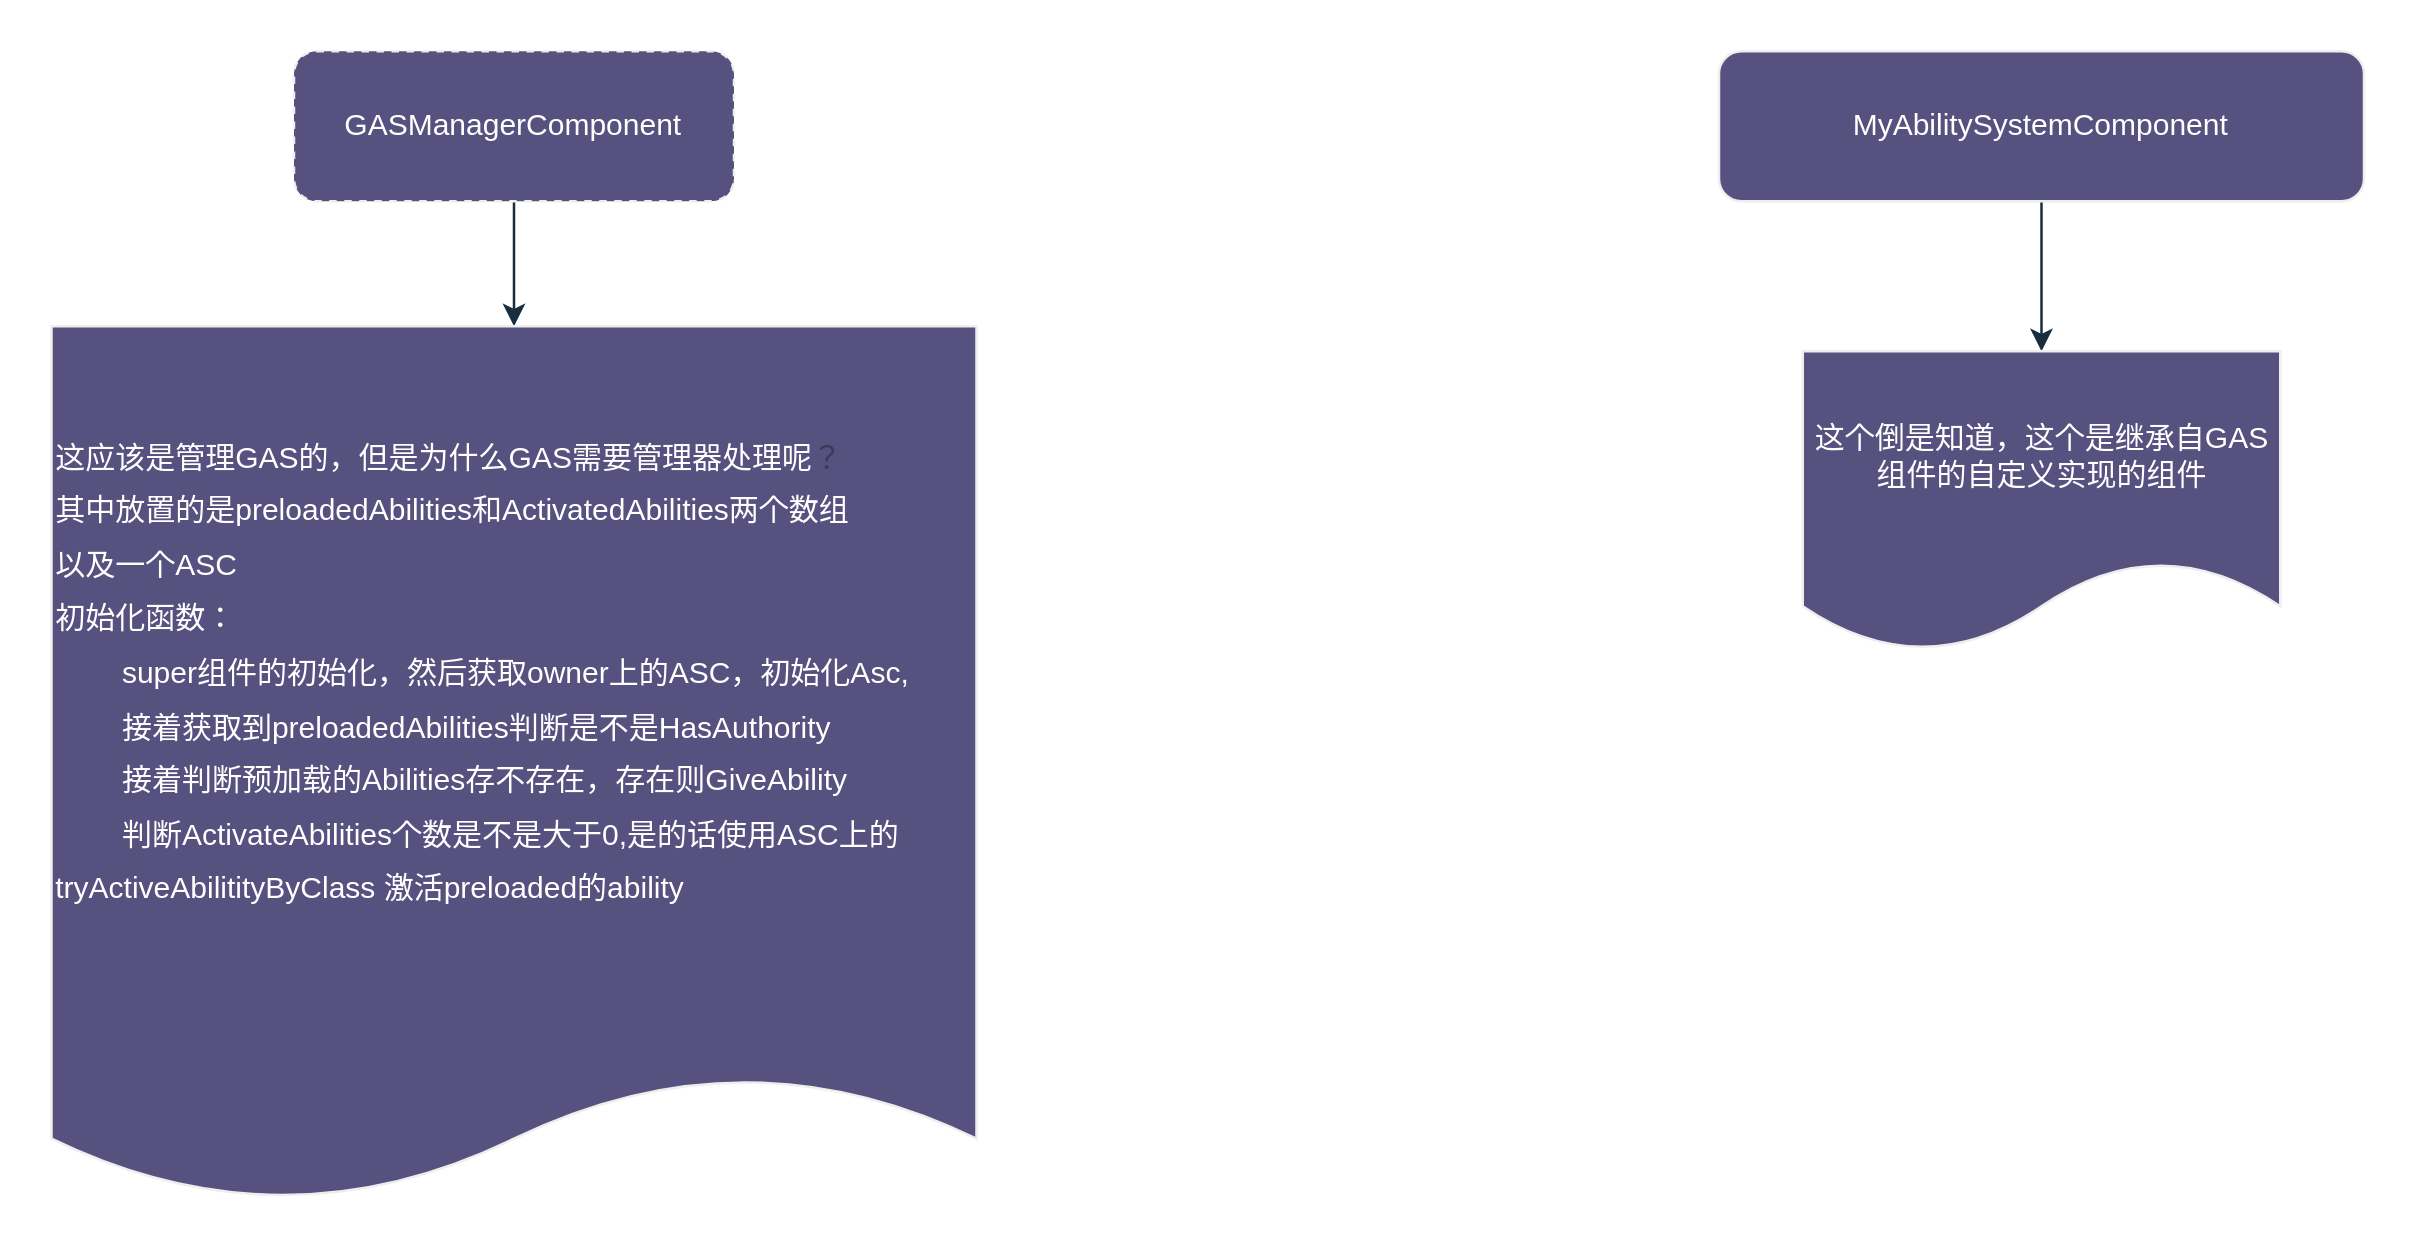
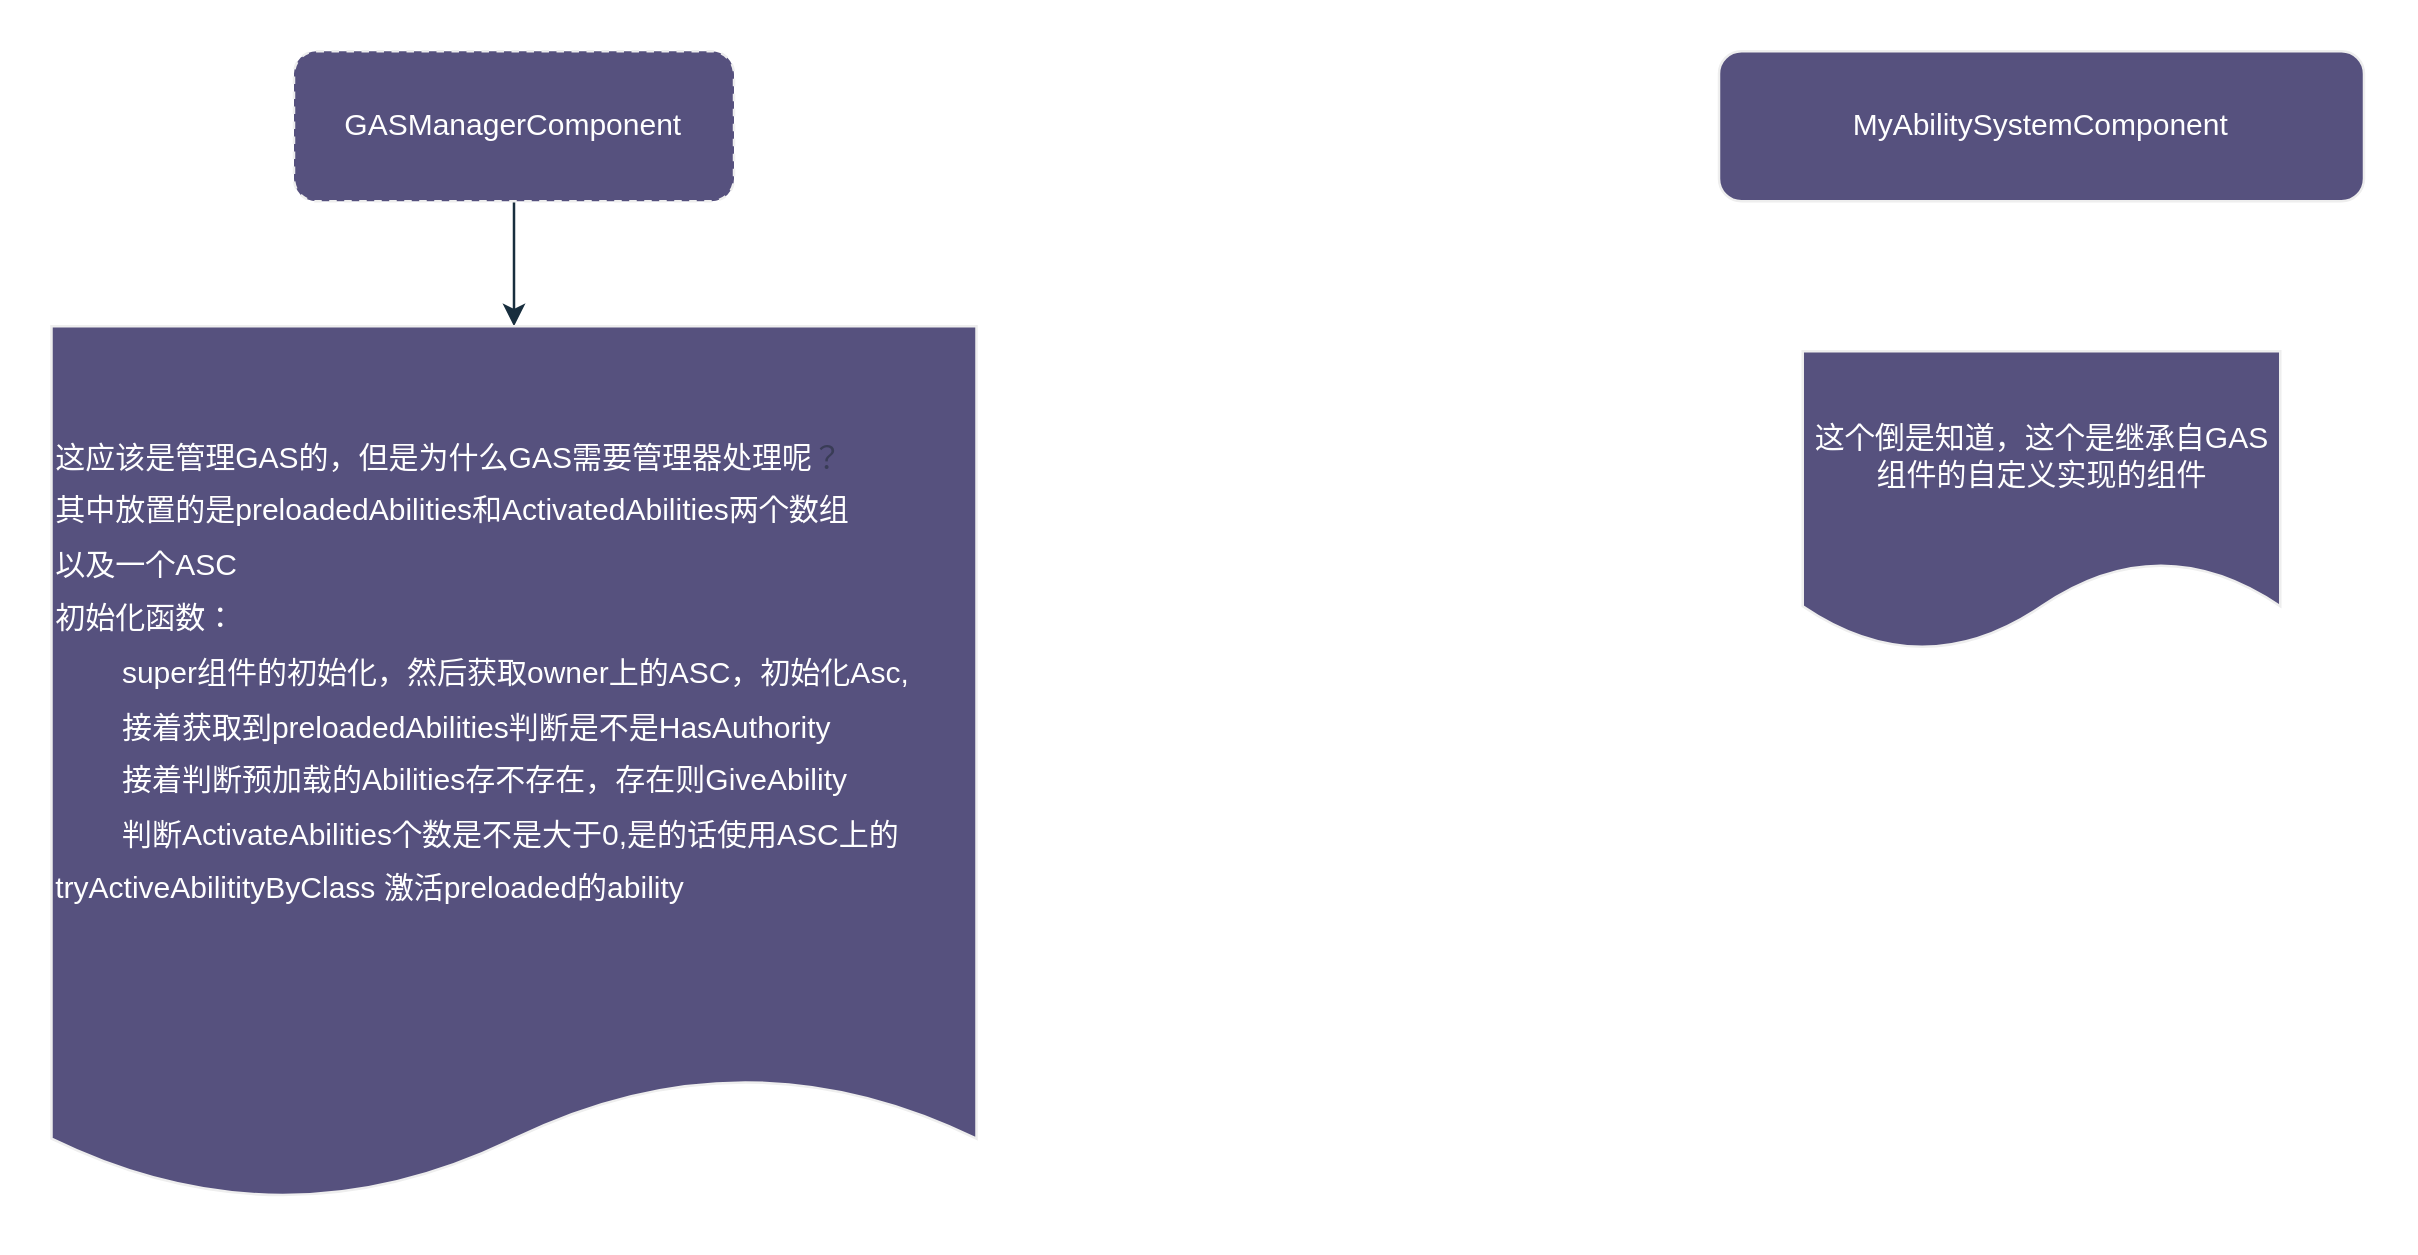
  <mxCell id="0" />
  <mxCell id="1" parent="0" />
  <mxCell id="2" value="" style="edgeStyle=orthogonalEdgeStyle;rounded=1;orthogonalLoop=1;jettySize=auto;html=1;strokeColor=#182E3E;fontColor=default;labelBackgroundColor=none;" edge="1" parent="1" source="3" target="6"><mxGeometry relative="1" as="geometry" /></mxCell>
  <mxCell id="3" value="GASManagerComponent" style="rounded=1;whiteSpace=wrap;html=1;strokeColor=#EEEEEE;fontColor=#FFFFFF;fillColor=#56517E;labelBackgroundColor=none;dashed=1;" vertex="1" parent="1"><mxGeometry x="117" y="20" width="176" height="60" as="geometry" /></mxCell>
- <mxCell id="4" value="" style="edgeStyle=orthogonalEdgeStyle;rounded=1;orthogonalLoop=1;jettySize=auto;html=1;strokeColor=#182E3E;fontColor=default;labelBackgroundColor=none;" edge="1" parent="1" source="5" target="7"><mxGeometry relative="1" as="geometry" /></mxCell>
  <mxCell id="5" value="MyAbilitySystemComponent" style="whiteSpace=wrap;html=1;fillColor=#56517E;strokeColor=#EEEEEE;fontColor=#FFFFFF;rounded=1;labelBackgroundColor=none;" vertex="1" parent="1"><mxGeometry x="687" y="20" width="258" height="60" as="geometry" /></mxCell>
  <mxCell id="6" value="&lt;div style=&quot;line-height: 180%;&quot;&gt;这应该是管理GAS的，但是为什么GAS需要管理器处理呢&lt;span style=&quot;background-color: transparent; color: light-dark(rgb(57, 60, 86), rgb(182, 184, 207));&quot;&gt;？&lt;/span&gt;&lt;div&gt;其中放置的是preloadedAbilities和ActivatedAbilities两个数组&lt;/div&gt;&lt;div&gt;以及一个ASC&lt;/div&gt;&lt;div&gt;初始化函数：&lt;/div&gt;&lt;div&gt;&lt;span style=&quot;white-space: pre;&quot;&gt;&#09;&lt;/span&gt;super组件的初始化，然后获取owner上的ASC，初始化Asc,&lt;/div&gt;&lt;div&gt;&lt;span style=&quot;white-space: pre;&quot;&gt;&#09;&lt;/span&gt;接着获取到preloadedAbilities判断是不是HasAuthority&lt;/div&gt;&lt;div&gt;&lt;span style=&quot;white-space: pre;&quot;&gt;&#09;&lt;/span&gt;接着判断预加载的Abilities存不存在，存在则GiveAbility&lt;/div&gt;&lt;div&gt;&lt;span style=&quot;white-space: pre;&quot;&gt;&#09;&lt;/span&gt;判断ActivateAbilities个数是不是大于0,是的话使用ASC上的tryActiveAbilitityByClass 激活preloaded的ability&lt;br&gt;&lt;/div&gt;&lt;div&gt;&lt;br&gt;&lt;/div&gt;&lt;div&gt;&lt;/div&gt;&lt;/div&gt;" style="shape=document;whiteSpace=wrap;html=1;boundedLbl=1;fillColor=#56517E;strokeColor=#EEEEEE;fontColor=#FFFFFF;rounded=1;labelBackgroundColor=none;align=left;size=0.143;" vertex="1" parent="1"><mxGeometry x="20" y="130" width="370" height="350" as="geometry" /></mxCell>
  <mxCell id="7" value="这个倒是知道，这个是继承自GAS组件的自定义实现的组件" style="shape=document;whiteSpace=wrap;html=1;boundedLbl=1;fillColor=#56517E;strokeColor=#EEEEEE;fontColor=#FFFFFF;rounded=1;labelBackgroundColor=none;" vertex="1" parent="1"><mxGeometry x="720.5" y="140" width="191" height="120" as="geometry" /></mxCell>
